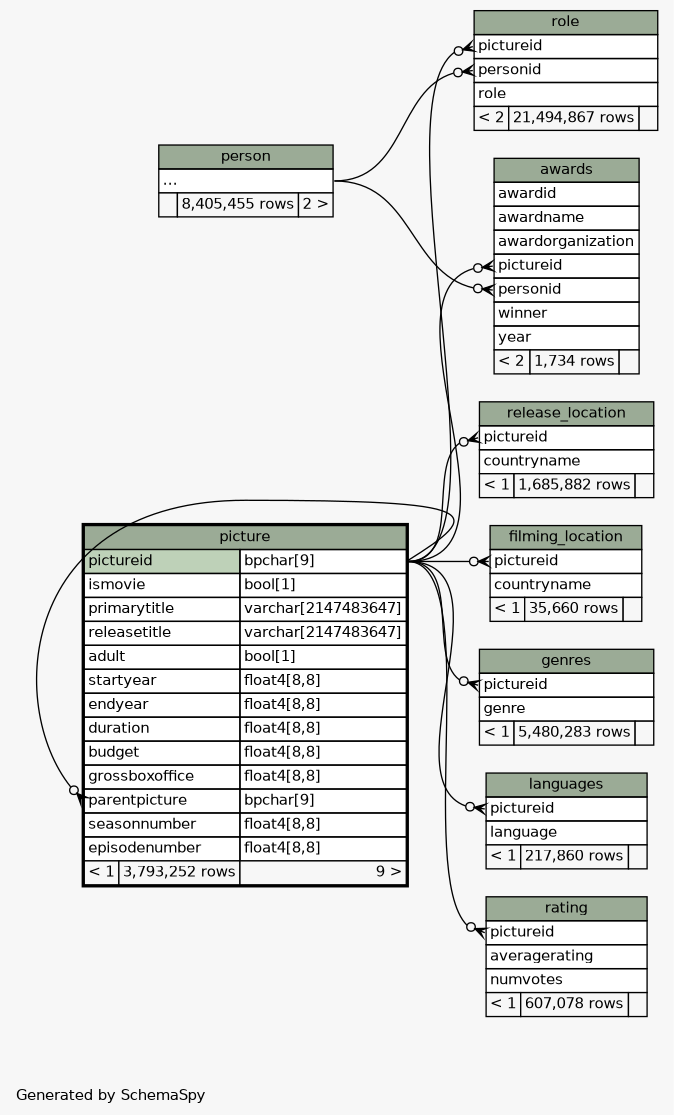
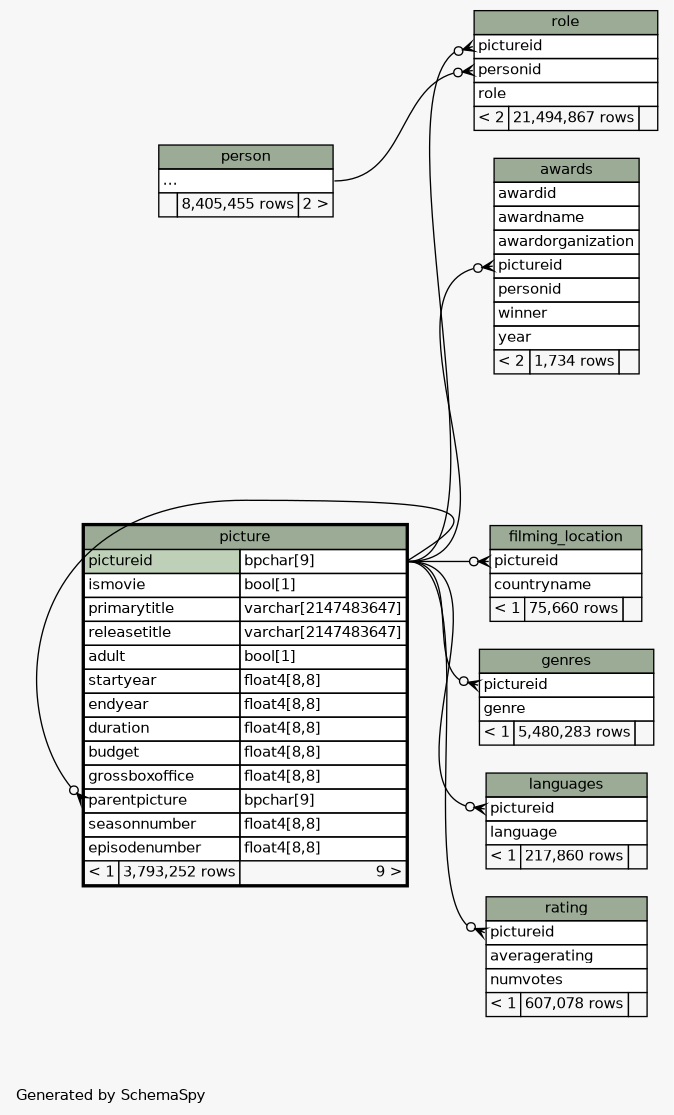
  digraph {
    bgcolor="#f7f7f7"
    fontname=Helvetica
    fontsize=11
    label="\nGenerated by SchemaSpy"
    labeljust=l
    nodesep=0.18
    rankdir=RL
    ranksep=0.46
    node [fontname=Helvetica fontsize=11 shape=plaintext]
    edge [arrowhead=none arrowsize=0.8 arrowtail=crowodot dir=back headport="pictureid.type:e" tailport="pictureid:w"]
    n1 [label=<     <TABLE BORDER="0" CELLBORDER="1" CELLSPACING="0" BGCOLOR="#ffffff">       <TR><TD COLSPAN="3" BGCOLOR="#9bab96" ALIGN="CENTER">awards</TD></TR>       <TR><TD PORT="awardid" COLSPAN="3" ALIGN="LEFT">awardid</TD></TR>       <TR><TD PORT="awardname" COLSPAN="3" ALIGN="LEFT">awardname</TD></TR>       <TR><TD PORT="awardorganization" COLSPAN="3" ALIGN="LEFT">awardorganization</TD></TR>       <TR><TD PORT="pictureid" COLSPAN="3" ALIGN="LEFT">pictureid</TD></TR>       <TR><TD PORT="personid" COLSPAN="3" ALIGN="LEFT">personid</TD></TR>       <TR><TD PORT="winner" COLSPAN="3" ALIGN="LEFT">winner</TD></TR>       <TR><TD PORT="year" COLSPAN="3" ALIGN="LEFT">year</TD></TR>       <TR><TD ALIGN="LEFT" BGCOLOR="#f7f7f7">&lt; 2</TD><TD ALIGN="RIGHT" BGCOLOR="#f7f7f7">1,734 rows</TD><TD ALIGN="RIGHT" BGCOLOR="#f7f7f7">  </TD></TR>     </TABLE>>]
    n2 [label=<     <TABLE BORDER="0" CELLBORDER="1" CELLSPACING="0" BGCOLOR="#ffffff">       <TR><TD COLSPAN="3" BGCOLOR="#9bab96" ALIGN="CENTER">person</TD></TR>       <TR><TD PORT="elipses" COLSPAN="3" ALIGN="LEFT">...</TD></TR>       <TR><TD ALIGN="LEFT" BGCOLOR="#f7f7f7">  </TD><TD ALIGN="RIGHT" BGCOLOR="#f7f7f7">8,405,455 rows</TD><TD ALIGN="RIGHT" BGCOLOR="#f7f7f7">2 &gt;</TD></TR>     </TABLE>>]
    n3 [label=<     <TABLE BORDER="2" CELLBORDER="1" CELLSPACING="0" BGCOLOR="#ffffff">       <TR><TD COLSPAN="3" BGCOLOR="#9bab96" ALIGN="CENTER">picture</TD></TR>       <TR><TD PORT="pictureid" COLSPAN="2" BGCOLOR="#bed1b8" ALIGN="LEFT">pictureid</TD><TD PORT="pictureid.type" ALIGN="LEFT">bpchar[9]</TD></TR>       <TR><TD PORT="ismovie" COLSPAN="2" ALIGN="LEFT">ismovie</TD><TD PORT="ismovie.type" ALIGN="LEFT">bool[1]</TD></TR>       <TR><TD PORT="primarytitle" COLSPAN="2" ALIGN="LEFT">primarytitle</TD><TD PORT="primarytitle.type" ALIGN="LEFT">varchar[2147483647]</TD></TR>       <TR><TD PORT="releasetitle" COLSPAN="2" ALIGN="LEFT">releasetitle</TD><TD PORT="releasetitle.type" ALIGN="LEFT">varchar[2147483647]</TD></TR>       <TR><TD PORT="adult" COLSPAN="2" ALIGN="LEFT">adult</TD><TD PORT="adult.type" ALIGN="LEFT">bool[1]</TD></TR>       <TR><TD PORT="startyear" COLSPAN="2" ALIGN="LEFT">startyear</TD><TD PORT="startyear.type" ALIGN="LEFT">float4[8,8]</TD></TR>       <TR><TD PORT="endyear" COLSPAN="2" ALIGN="LEFT">endyear</TD><TD PORT="endyear.type" ALIGN="LEFT">float4[8,8]</TD></TR>       <TR><TD PORT="duration" COLSPAN="2" ALIGN="LEFT">duration</TD><TD PORT="duration.type" ALIGN="LEFT">float4[8,8]</TD></TR>       <TR><TD PORT="budget" COLSPAN="2" ALIGN="LEFT">budget</TD><TD PORT="budget.type" ALIGN="LEFT">float4[8,8]</TD></TR>       <TR><TD PORT="grossboxoffice" COLSPAN="2" ALIGN="LEFT">grossboxoffice</TD><TD PORT="grossboxoffice.type" ALIGN="LEFT">float4[8,8]</TD></TR>       <TR><TD PORT="parentpicture" COLSPAN="2" ALIGN="LEFT">parentpicture</TD><TD PORT="parentpicture.type" ALIGN="LEFT">bpchar[9]</TD></TR>       <TR><TD PORT="seasonnumber" COLSPAN="2" ALIGN="LEFT">seasonnumber</TD><TD PORT="seasonnumber.type" ALIGN="LEFT">float4[8,8]</TD></TR>       <TR><TD PORT="episodenumber" COLSPAN="2" ALIGN="LEFT">episodenumber</TD><TD PORT="episodenumber.type" ALIGN="LEFT">float4[8,8]</TD></TR>       <TR><TD ALIGN="LEFT" BGCOLOR="#f7f7f7">&lt; 1</TD><TD ALIGN="RIGHT" BGCOLOR="#f7f7f7">3,793,252 rows</TD><TD ALIGN="RIGHT" BGCOLOR="#f7f7f7">9 &gt;</TD></TR>     </TABLE>>]
-   n4 [label=<     <TABLE BORDER="0" CELLBORDER="1" CELLSPACING="0" BGCOLOR="#ffffff">       <TR><TD COLSPAN="3" BGCOLOR="#9bab96" ALIGN="CENTER">filming_location</TD></TR>       <TR><TD PORT="pictureid" COLSPAN="3" ALIGN="LEFT">pictureid</TD></TR>       <TR><TD PORT="countryname" COLSPAN="3" ALIGN="LEFT">countryname</TD></TR>       <TR><TD ALIGN="LEFT" BGCOLOR="#f7f7f7">&lt; 1</TD><TD ALIGN="RIGHT" BGCOLOR="#f7f7f7">35,660 rows</TD><TD ALIGN="RIGHT" BGCOLOR="#f7f7f7">  </TD></TR>     </TABLE>>]
+   n4 [label=<     <TABLE BORDER="0" CELLBORDER="1" CELLSPACING="0" BGCOLOR="#ffffff">       <TR><TD COLSPAN="3" BGCOLOR="#9bab96" ALIGN="CENTER">filming_location</TD></TR>       <TR><TD PORT="pictureid" COLSPAN="3" ALIGN="LEFT">pictureid</TD></TR>       <TR><TD PORT="countryname" COLSPAN="3" ALIGN="LEFT">countryname</TD></TR>       <TR><TD ALIGN="LEFT" BGCOLOR="#f7f7f7">&lt; 1</TD><TD ALIGN="RIGHT" BGCOLOR="#f7f7f7">75,660 rows</TD><TD ALIGN="RIGHT" BGCOLOR="#f7f7f7">  </TD></TR>     </TABLE>>]
    n5 [label=<     <TABLE BORDER="0" CELLBORDER="1" CELLSPACING="0" BGCOLOR="#ffffff">       <TR><TD COLSPAN="3" BGCOLOR="#9bab96" ALIGN="CENTER">genres</TD></TR>       <TR><TD PORT="pictureid" COLSPAN="3" ALIGN="LEFT">pictureid</TD></TR>       <TR><TD PORT="genre" COLSPAN="3" ALIGN="LEFT">genre</TD></TR>       <TR><TD ALIGN="LEFT" BGCOLOR="#f7f7f7">&lt; 1</TD><TD ALIGN="RIGHT" BGCOLOR="#f7f7f7">5,480,283 rows</TD><TD ALIGN="RIGHT" BGCOLOR="#f7f7f7">  </TD></TR>     </TABLE>>]
    n6 [label=<     <TABLE BORDER="0" CELLBORDER="1" CELLSPACING="0" BGCOLOR="#ffffff">       <TR><TD COLSPAN="3" BGCOLOR="#9bab96" ALIGN="CENTER">languages</TD></TR>       <TR><TD PORT="pictureid" COLSPAN="3" ALIGN="LEFT">pictureid</TD></TR>       <TR><TD PORT="language" COLSPAN="3" ALIGN="LEFT">language</TD></TR>       <TR><TD ALIGN="LEFT" BGCOLOR="#f7f7f7">&lt; 1</TD><TD ALIGN="RIGHT" BGCOLOR="#f7f7f7">217,860 rows</TD><TD ALIGN="RIGHT" BGCOLOR="#f7f7f7">  </TD></TR>     </TABLE>>]
    n7 [label=<     <TABLE BORDER="0" CELLBORDER="1" CELLSPACING="0" BGCOLOR="#ffffff">       <TR><TD COLSPAN="3" BGCOLOR="#9bab96" ALIGN="CENTER">rating</TD></TR>       <TR><TD PORT="pictureid" COLSPAN="3" ALIGN="LEFT">pictureid</TD></TR>       <TR><TD PORT="averagerating" COLSPAN="3" ALIGN="LEFT">averagerating</TD></TR>       <TR><TD PORT="numvotes" COLSPAN="3" ALIGN="LEFT">numvotes</TD></TR>       <TR><TD ALIGN="LEFT" BGCOLOR="#f7f7f7">&lt; 1</TD><TD ALIGN="RIGHT" BGCOLOR="#f7f7f7">607,078 rows</TD><TD ALIGN="RIGHT" BGCOLOR="#f7f7f7">  </TD></TR>     </TABLE>>]
-   n8 [label=<     <TABLE BORDER="0" CELLBORDER="1" CELLSPACING="0" BGCOLOR="#ffffff">       <TR><TD COLSPAN="3" BGCOLOR="#9bab96" ALIGN="CENTER">release_location</TD></TR>       <TR><TD PORT="pictureid" COLSPAN="3" ALIGN="LEFT">pictureid</TD></TR>       <TR><TD PORT="countryname" COLSPAN="3" ALIGN="LEFT">countryname</TD></TR>       <TR><TD ALIGN="LEFT" BGCOLOR="#f7f7f7">&lt; 1</TD><TD ALIGN="RIGHT" BGCOLOR="#f7f7f7">1,685,882 rows</TD><TD ALIGN="RIGHT" BGCOLOR="#f7f7f7">  </TD></TR>     </TABLE>>]
    n9 [label=<     <TABLE BORDER="0" CELLBORDER="1" CELLSPACING="0" BGCOLOR="#ffffff">       <TR><TD COLSPAN="3" BGCOLOR="#9bab96" ALIGN="CENTER">role</TD></TR>       <TR><TD PORT="pictureid" COLSPAN="3" ALIGN="LEFT">pictureid</TD></TR>       <TR><TD PORT="personid" COLSPAN="3" ALIGN="LEFT">personid</TD></TR>       <TR><TD PORT="role" COLSPAN="3" ALIGN="LEFT">role</TD></TR>       <TR><TD ALIGN="LEFT" BGCOLOR="#f7f7f7">&lt; 2</TD><TD ALIGN="RIGHT" BGCOLOR="#f7f7f7">21,494,867 rows</TD><TD ALIGN="RIGHT" BGCOLOR="#f7f7f7">  </TD></TR>     </TABLE>>]
-   n1 -> n2 [headport="elipses:e" tailport="personid:w"]
    n1 -> n3
    n3 -> n3 [tailport="parentpicture:w"]
    n4 -> n3
    n5 -> n3
    n6 -> n3
    n7 -> n3
-   n8 -> n3
    n9 -> n2 [headport="elipses:e" tailport="personid:w"]
    n9 -> n3
  }
